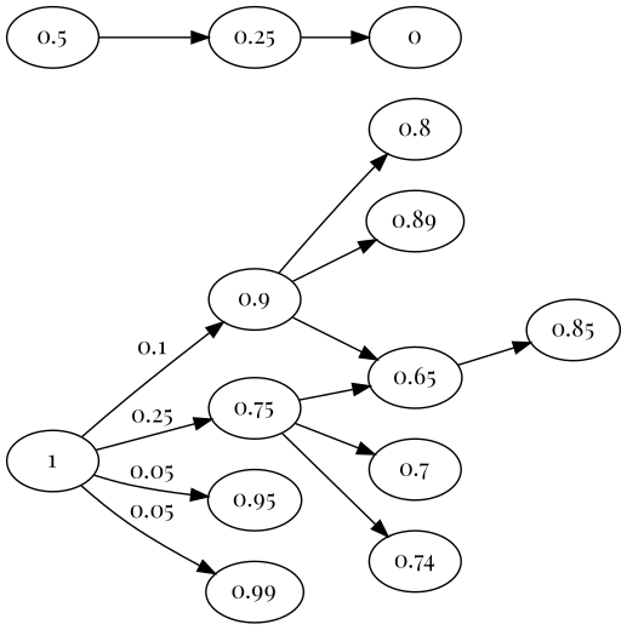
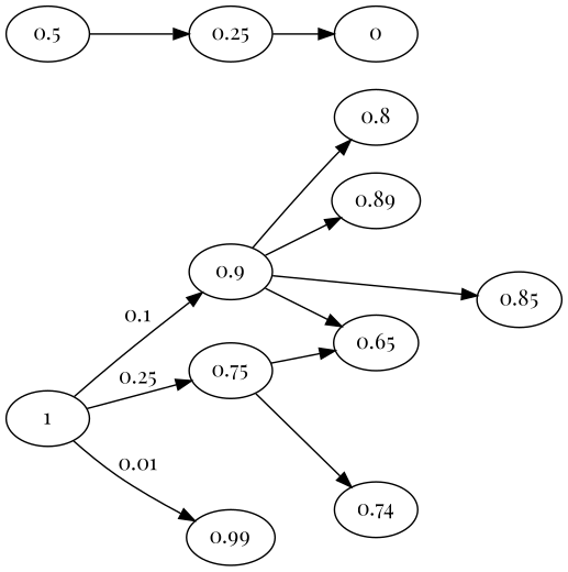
  digraph {
    fontname="Playfair Display"
    rankdir=LR
    node [fontname="Playfair Display"]
    edge [fontname="Playfair Display"]
    n1 [label=1]
    n2 [label=0.75]
    n3 [label=0.9]
-   n4 [label=0.95]
    n5 [label=0.99]
    0.65
-   0.7
    0.74
    0.8
    0.85
    0.89
    0.5
    0.25
    0
    n1 -> n2 [label=0.25]
    n1 -> n3 [label=0.1]
-   n1 -> n4 [label=0.05]
-   n1 -> n5 [label=0.05]
+   n1 -> n5 [label=0.01]
    n2 -> 0.65
-   n2 -> 0.7
    n2 -> 0.74
    n3 -> 0.65
    n3 -> 0.8
-   0.65 -> 0.85
+   n3 -> 0.85
    n3 -> 0.89
    0.5 -> 0.25
    0.25 -> 0
  }
